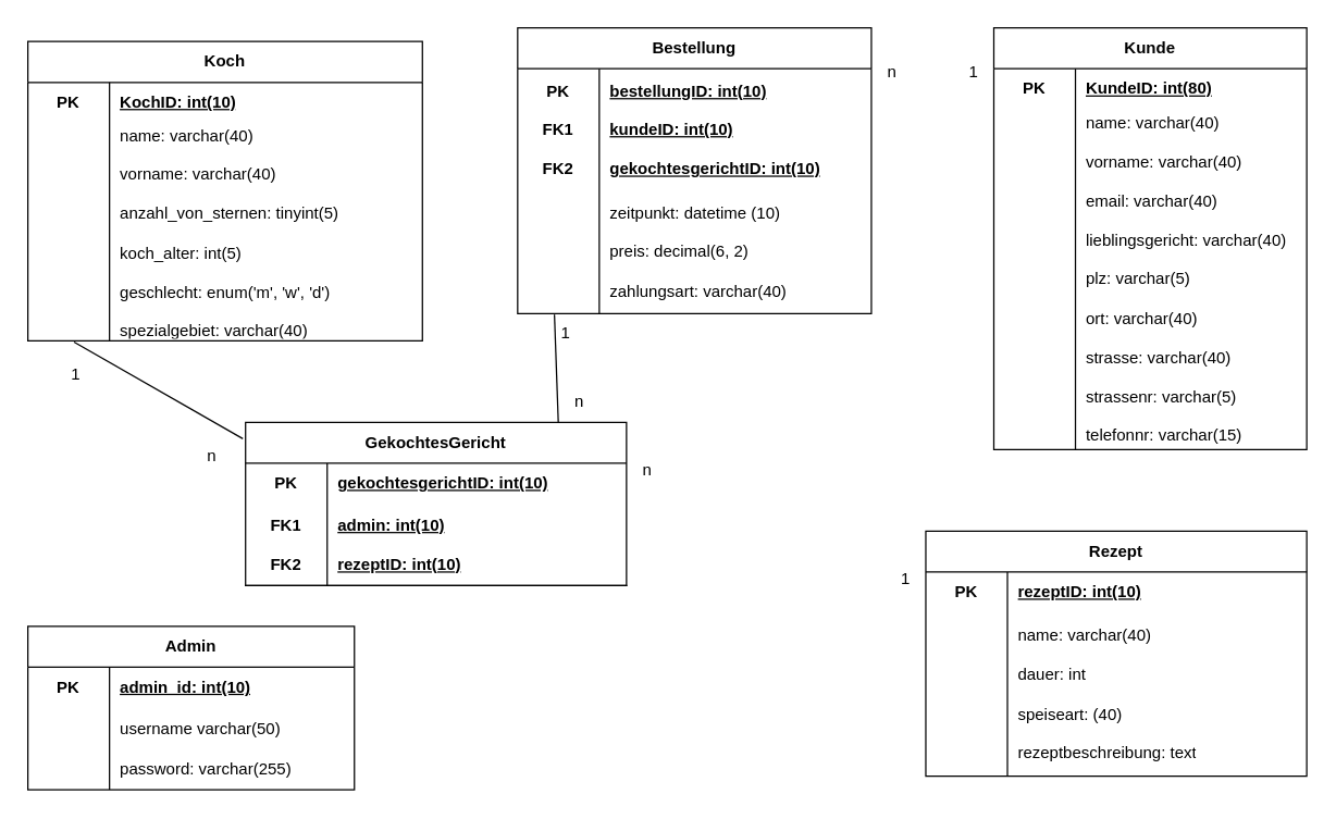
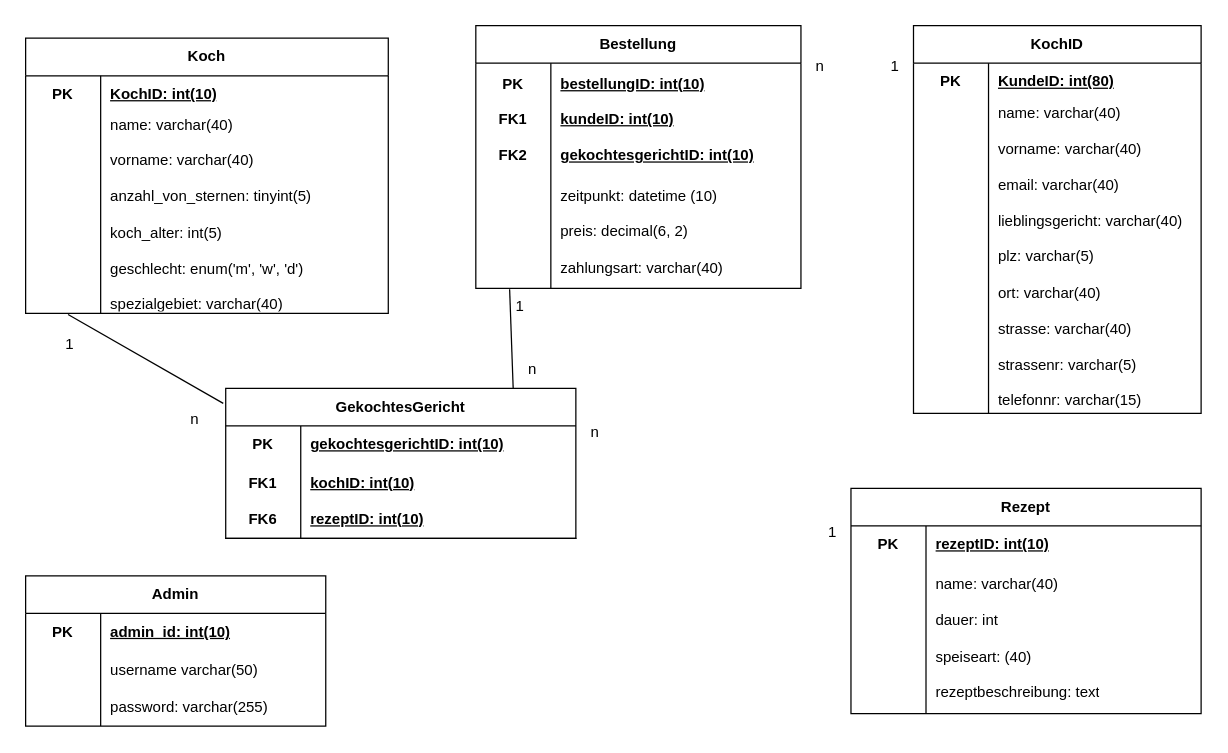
  <mxCell id="0" />
  <mxCell id="1" parent="0" />
  <mxCell id="2" value="Koch" style="shape=table;startSize=30;container=1;collapsible=1;childLayout=tableLayout;fixedRows=1;rowLines=0;fontStyle=1;align=center;resizeLast=1;html=1;whiteSpace=wrap;" parent="1" vertex="1"><mxGeometry x="20" y="30" width="290" height="220" as="geometry" /></mxCell>
  <mxCell id="3" value="" style="shape=tableRow;horizontal=0;startSize=0;swimlaneHead=0;swimlaneBody=0;fillColor=none;collapsible=0;dropTarget=0;points=[[0,0.5],[1,0.5]];portConstraint=eastwest;top=0;left=0;right=0;bottom=0;html=1;" parent="2" vertex="1"><mxGeometry y="30" width="290" height="30" as="geometry" /></mxCell>
  <mxCell id="4" value="PK" style="shape=partialRectangle;connectable=0;fillColor=none;top=0;left=0;bottom=0;right=0;fontStyle=1;overflow=hidden;html=1;whiteSpace=wrap;" parent="3" vertex="1"><mxGeometry width="60" height="30" as="geometry"><mxRectangle width="60" height="30" as="alternateBounds" /></mxGeometry></mxCell>
  <mxCell id="5" value="KochID: int(10)" style="shape=partialRectangle;connectable=0;fillColor=none;top=0;left=0;bottom=0;right=0;align=left;spacingLeft=6;fontStyle=5;overflow=hidden;html=1;whiteSpace=wrap;" parent="3" vertex="1"><mxGeometry x="60" width="230" height="30" as="geometry"><mxRectangle width="230" height="30" as="alternateBounds" /></mxGeometry></mxCell>
  <mxCell id="6" value="" style="shape=tableRow;horizontal=0;startSize=0;swimlaneHead=0;swimlaneBody=0;fillColor=none;collapsible=0;dropTarget=0;points=[[0,0.5],[1,0.5]];portConstraint=eastwest;top=0;left=0;right=0;bottom=0;html=1;" parent="2" vertex="1"><mxGeometry y="60" width="290" height="160" as="geometry" /></mxCell>
  <mxCell id="7" value="" style="shape=partialRectangle;connectable=0;fillColor=none;top=0;left=0;bottom=0;right=0;editable=1;overflow=hidden;html=1;whiteSpace=wrap;" parent="6" vertex="1"><mxGeometry width="60" height="160" as="geometry"><mxRectangle width="60" height="160" as="alternateBounds" /></mxGeometry></mxCell>
  <mxCell id="8" value="name: varchar(40)&lt;div&gt;&lt;br&gt;&lt;/div&gt;&lt;div&gt;vorname: varchar(40)&lt;/div&gt;&lt;div&gt;&lt;br&gt;&lt;/div&gt;&lt;div&gt;anzahl_von_sternen: tinyint(5)&lt;/div&gt;&lt;div&gt;&lt;br&gt;&lt;/div&gt;&lt;div&gt;koch_alter: int(5)&lt;/div&gt;&lt;div&gt;&lt;br&gt;&lt;/div&gt;&lt;div&gt;geschlecht: enum('m', 'w', 'd')&lt;/div&gt;&lt;div&gt;&lt;br&gt;&lt;/div&gt;&lt;div&gt;spezialgebiet: varchar(40)&lt;/div&gt;" style="shape=partialRectangle;connectable=0;fillColor=none;top=0;left=0;bottom=0;right=0;align=left;spacingLeft=6;overflow=hidden;html=1;whiteSpace=wrap;" parent="6" vertex="1"><mxGeometry x="60" width="230" height="160" as="geometry"><mxRectangle width="230" height="160" as="alternateBounds" /></mxGeometry></mxCell>
- <mxCell id="9" value="Kunde" style="shape=table;startSize=30;container=1;collapsible=1;childLayout=tableLayout;fixedRows=1;rowLines=0;fontStyle=1;align=center;resizeLast=1;html=1;whiteSpace=wrap;" parent="1" vertex="1"><mxGeometry x="730" y="20" width="230" height="310" as="geometry" /></mxCell>
+ <mxCell id="9" value="KochID" style="shape=table;startSize=30;container=1;collapsible=1;childLayout=tableLayout;fixedRows=1;rowLines=0;fontStyle=1;align=center;resizeLast=1;html=1;whiteSpace=wrap;" parent="1" vertex="1"><mxGeometry x="730" y="20" width="230" height="310" as="geometry" /></mxCell>
  <mxCell id="10" value="" style="shape=tableRow;horizontal=0;startSize=0;swimlaneHead=0;swimlaneBody=0;fillColor=none;collapsible=0;dropTarget=0;points=[[0,0.5],[1,0.5]];portConstraint=eastwest;top=0;left=0;right=0;bottom=0;html=1;" parent="9" vertex="1"><mxGeometry y="30" width="230" height="30" as="geometry" /></mxCell>
  <mxCell id="11" value="PK" style="shape=partialRectangle;connectable=0;fillColor=none;top=0;left=0;bottom=0;right=0;fontStyle=1;overflow=hidden;html=1;whiteSpace=wrap;" parent="10" vertex="1"><mxGeometry width="60" height="30" as="geometry"><mxRectangle width="60" height="30" as="alternateBounds" /></mxGeometry></mxCell>
  <mxCell id="12" value="KundeID: int(80)" style="shape=partialRectangle;connectable=0;fillColor=none;top=0;left=0;bottom=0;right=0;align=left;spacingLeft=6;fontStyle=5;overflow=hidden;html=1;whiteSpace=wrap;" parent="10" vertex="1"><mxGeometry x="60" width="170" height="30" as="geometry"><mxRectangle width="170" height="30" as="alternateBounds" /></mxGeometry></mxCell>
  <mxCell id="13" value="" style="shape=tableRow;horizontal=0;startSize=0;swimlaneHead=0;swimlaneBody=0;fillColor=none;collapsible=0;dropTarget=0;points=[[0,0.5],[1,0.5]];portConstraint=eastwest;top=0;left=0;right=0;bottom=0;html=1;" parent="9" vertex="1"><mxGeometry y="60" width="230" height="250" as="geometry" /></mxCell>
  <mxCell id="14" value="" style="shape=partialRectangle;connectable=0;fillColor=none;top=0;left=0;bottom=0;right=0;editable=1;overflow=hidden;html=1;whiteSpace=wrap;" parent="13" vertex="1"><mxGeometry width="60" height="250" as="geometry"><mxRectangle width="60" height="250" as="alternateBounds" /></mxGeometry></mxCell>
  <mxCell id="15" value="name: varchar(40)&lt;div&gt;&lt;br&gt;&lt;/div&gt;&lt;div&gt;vorname: varchar(40)&lt;/div&gt;&lt;div&gt;&lt;br&gt;&lt;/div&gt;&lt;div&gt;email: varchar(40)&lt;/div&gt;&lt;div&gt;&lt;br&gt;&lt;/div&gt;&lt;div&gt;lieblingsgericht: varchar(40)&lt;/div&gt;&lt;div&gt;&lt;br&gt;&lt;/div&gt;&lt;div&gt;plz: varchar(5)&lt;/div&gt;&lt;div&gt;&lt;br&gt;&lt;/div&gt;&lt;div&gt;ort: varchar(40)&lt;/div&gt;&lt;div&gt;&lt;br&gt;&lt;/div&gt;&lt;div&gt;strasse: varchar(40)&lt;/div&gt;&lt;div&gt;&lt;br&gt;&lt;/div&gt;&lt;div&gt;strassenr: varchar(5)&lt;/div&gt;&lt;div&gt;&lt;br&gt;&lt;/div&gt;&lt;div&gt;telefonnr: varchar(15)&lt;/div&gt;" style="shape=partialRectangle;connectable=0;fillColor=none;top=0;left=0;bottom=0;right=0;align=left;spacingLeft=6;overflow=hidden;html=1;whiteSpace=wrap;" parent="13" vertex="1"><mxGeometry x="60" width="170" height="250" as="geometry"><mxRectangle width="170" height="250" as="alternateBounds" /></mxGeometry></mxCell>
  <mxCell id="16" value="Rezept" style="shape=table;startSize=30;container=1;collapsible=1;childLayout=tableLayout;fixedRows=1;rowLines=0;fontStyle=1;align=center;resizeLast=1;html=1;whiteSpace=wrap;" parent="1" vertex="1"><mxGeometry x="680" y="390" width="280" height="180" as="geometry" /></mxCell>
  <mxCell id="17" value="" style="shape=tableRow;horizontal=0;startSize=0;swimlaneHead=0;swimlaneBody=0;fillColor=none;collapsible=0;dropTarget=0;points=[[0,0.5],[1,0.5]];portConstraint=eastwest;top=0;left=0;right=0;bottom=0;html=1;" parent="16" vertex="1"><mxGeometry y="30" width="280" height="30" as="geometry" /></mxCell>
  <mxCell id="18" value="PK" style="shape=partialRectangle;connectable=0;fillColor=none;top=0;left=0;bottom=0;right=0;fontStyle=1;overflow=hidden;html=1;whiteSpace=wrap;" parent="17" vertex="1"><mxGeometry width="60" height="30" as="geometry"><mxRectangle width="60" height="30" as="alternateBounds" /></mxGeometry></mxCell>
  <mxCell id="19" value="rezeptID: int(10)" style="shape=partialRectangle;connectable=0;fillColor=none;top=0;left=0;bottom=0;right=0;align=left;spacingLeft=6;fontStyle=5;overflow=hidden;html=1;whiteSpace=wrap;" parent="17" vertex="1"><mxGeometry x="60" width="220" height="30" as="geometry"><mxRectangle width="220" height="30" as="alternateBounds" /></mxGeometry></mxCell>
  <mxCell id="20" value="" style="shape=tableRow;horizontal=0;startSize=0;swimlaneHead=0;swimlaneBody=0;fillColor=none;collapsible=0;dropTarget=0;points=[[0,0.5],[1,0.5]];portConstraint=eastwest;top=0;left=0;right=0;bottom=0;html=1;" parent="16" vertex="1"><mxGeometry y="60" width="280" height="120" as="geometry" /></mxCell>
  <mxCell id="21" value="" style="shape=partialRectangle;connectable=0;fillColor=none;top=0;left=0;bottom=0;right=0;editable=1;overflow=hidden;html=1;whiteSpace=wrap;" parent="20" vertex="1"><mxGeometry width="60" height="120" as="geometry"><mxRectangle width="60" height="120" as="alternateBounds" /></mxGeometry></mxCell>
  <mxCell id="22" value="name: varchar(40)&lt;div&gt;&lt;br&gt;&lt;/div&gt;&lt;div&gt;dauer: int&lt;/div&gt;&lt;div&gt;&lt;br&gt;&lt;/div&gt;&lt;div&gt;speiseart: (40)&lt;/div&gt;&lt;div&gt;&lt;br&gt;&lt;/div&gt;&lt;div&gt;rezeptbeschreibung: text&lt;/div&gt;" style="shape=partialRectangle;connectable=0;fillColor=none;top=0;left=0;bottom=0;right=0;align=left;spacingLeft=6;overflow=hidden;html=1;whiteSpace=wrap;" parent="20" vertex="1"><mxGeometry x="60" width="220" height="120" as="geometry"><mxRectangle width="220" height="120" as="alternateBounds" /></mxGeometry></mxCell>
  <mxCell id="23" value="GekochtesGericht" style="shape=table;startSize=30;container=1;collapsible=1;childLayout=tableLayout;fixedRows=1;rowLines=0;fontStyle=1;align=center;resizeLast=1;html=1;whiteSpace=wrap;" parent="1" vertex="1"><mxGeometry x="180" y="310" width="280" height="120" as="geometry" /></mxCell>
  <mxCell id="24" value="" style="shape=tableRow;horizontal=0;startSize=0;swimlaneHead=0;swimlaneBody=0;fillColor=none;collapsible=0;dropTarget=0;points=[[0,0.5],[1,0.5]];portConstraint=eastwest;top=0;left=0;right=0;bottom=0;html=1;" parent="23" vertex="1"><mxGeometry y="30" width="280" height="30" as="geometry" /></mxCell>
  <mxCell id="25" value="PK" style="shape=partialRectangle;connectable=0;fillColor=none;top=0;left=0;bottom=0;right=0;fontStyle=1;overflow=hidden;html=1;whiteSpace=wrap;" parent="24" vertex="1"><mxGeometry width="60" height="30" as="geometry"><mxRectangle width="60" height="30" as="alternateBounds" /></mxGeometry></mxCell>
  <mxCell id="26" value="gekochtesgerichtID: int(10)" style="shape=partialRectangle;connectable=0;fillColor=none;top=0;left=0;bottom=0;right=0;align=left;spacingLeft=6;fontStyle=5;overflow=hidden;html=1;whiteSpace=wrap;" parent="24" vertex="1"><mxGeometry x="60" width="220" height="30" as="geometry"><mxRectangle width="220" height="30" as="alternateBounds" /></mxGeometry></mxCell>
  <mxCell id="27" value="" style="shape=tableRow;horizontal=0;startSize=0;swimlaneHead=0;swimlaneBody=0;fillColor=none;collapsible=0;dropTarget=0;points=[[0,0.5],[1,0.5]];portConstraint=eastwest;top=0;left=0;right=0;bottom=1;html=1;" parent="23" vertex="1"><mxGeometry y="60" width="280" height="60" as="geometry" /></mxCell>
- <mxCell id="28" value="FK1&lt;div&gt;&lt;br&gt;&lt;/div&gt;&lt;div&gt;FK2&lt;/div&gt;" style="shape=partialRectangle;connectable=0;fillColor=none;top=0;left=0;bottom=0;right=0;fontStyle=1;overflow=hidden;html=1;whiteSpace=wrap;" parent="27" vertex="1"><mxGeometry width="60" height="60" as="geometry"><mxRectangle width="60" height="60" as="alternateBounds" /></mxGeometry></mxCell>
- <mxCell id="29" value="admin: int(10)&lt;div&gt;&lt;br&gt;&lt;/div&gt;&lt;div&gt;rezeptID: int(10)&lt;/div&gt;" style="shape=partialRectangle;connectable=0;fillColor=none;top=0;left=0;bottom=0;right=0;align=left;spacingLeft=6;fontStyle=5;overflow=hidden;html=1;whiteSpace=wrap;" parent="27" vertex="1"><mxGeometry x="60" width="220" height="60" as="geometry"><mxRectangle width="220" height="60" as="alternateBounds" /></mxGeometry></mxCell>
+ <mxCell id="28" value="FK1&lt;div&gt;&lt;br&gt;&lt;/div&gt;&lt;div&gt;FK6&lt;/div&gt;" style="shape=partialRectangle;connectable=0;fillColor=none;top=0;left=0;bottom=0;right=0;fontStyle=1;overflow=hidden;html=1;whiteSpace=wrap;" parent="27" vertex="1"><mxGeometry width="60" height="60" as="geometry"><mxRectangle width="60" height="60" as="alternateBounds" /></mxGeometry></mxCell>
+ <mxCell id="29" value="kochID: int(10)&lt;div&gt;&lt;br&gt;&lt;/div&gt;&lt;div&gt;rezeptID: int(10)&lt;/div&gt;" style="shape=partialRectangle;connectable=0;fillColor=none;top=0;left=0;bottom=0;right=0;align=left;spacingLeft=6;fontStyle=5;overflow=hidden;html=1;whiteSpace=wrap;" parent="27" vertex="1"><mxGeometry x="60" width="220" height="60" as="geometry"><mxRectangle width="220" height="60" as="alternateBounds" /></mxGeometry></mxCell>
  <mxCell id="30" value="Bestellung" style="shape=table;startSize=30;container=1;collapsible=1;childLayout=tableLayout;fixedRows=1;rowLines=0;fontStyle=1;align=center;resizeLast=1;html=1;whiteSpace=wrap;" parent="1" vertex="1"><mxGeometry x="380" y="20" width="260" height="210" as="geometry" /></mxCell>
  <mxCell id="31" value="" style="shape=tableRow;horizontal=0;startSize=0;swimlaneHead=0;swimlaneBody=0;fillColor=none;collapsible=0;dropTarget=0;points=[[0,0.5],[1,0.5]];portConstraint=eastwest;top=0;left=0;right=0;bottom=0;html=1;" parent="30" vertex="1"><mxGeometry y="30" width="260" height="90" as="geometry" /></mxCell>
  <mxCell id="32" value="PK&lt;div&gt;&lt;br&gt;&lt;/div&gt;&lt;div&gt;FK1&lt;/div&gt;&lt;div&gt;&lt;br&gt;&lt;/div&gt;&lt;div&gt;FK2&lt;/div&gt;" style="shape=partialRectangle;connectable=0;fillColor=none;top=0;left=0;bottom=0;right=0;fontStyle=1;overflow=hidden;html=1;whiteSpace=wrap;" parent="31" vertex="1"><mxGeometry width="60" height="90" as="geometry"><mxRectangle width="60" height="90" as="alternateBounds" /></mxGeometry></mxCell>
  <mxCell id="33" value="bestellungID: int(10)&lt;div&gt;&lt;br&gt;&lt;/div&gt;&lt;div&gt;kundeID: int(10)&lt;/div&gt;&lt;div&gt;&lt;br&gt;&lt;/div&gt;&lt;div&gt;gekochtesgerichtID: int(10)&lt;/div&gt;" style="shape=partialRectangle;connectable=0;fillColor=none;top=0;left=0;bottom=0;right=0;align=left;spacingLeft=6;fontStyle=5;overflow=hidden;html=1;whiteSpace=wrap;" parent="31" vertex="1"><mxGeometry x="60" width="200" height="90" as="geometry"><mxRectangle width="200" height="90" as="alternateBounds" /></mxGeometry></mxCell>
  <mxCell id="34" value="" style="shape=tableRow;horizontal=0;startSize=0;swimlaneHead=0;swimlaneBody=0;fillColor=none;collapsible=0;dropTarget=0;points=[[0,0.5],[1,0.5]];portConstraint=eastwest;top=0;left=0;right=0;bottom=0;html=1;" parent="30" vertex="1"><mxGeometry y="120" width="260" height="90" as="geometry" /></mxCell>
  <mxCell id="35" value="" style="shape=partialRectangle;connectable=0;fillColor=none;top=0;left=0;bottom=0;right=0;editable=1;overflow=hidden;html=1;whiteSpace=wrap;" parent="34" vertex="1"><mxGeometry width="60" height="90" as="geometry"><mxRectangle width="60" height="90" as="alternateBounds" /></mxGeometry></mxCell>
  <mxCell id="36" value="zeitpunkt: datetime (10)&lt;div&gt;&lt;br&gt;&lt;/div&gt;&lt;div&gt;preis: decimal(6, 2)&lt;/div&gt;&lt;div&gt;&lt;br&gt;&lt;/div&gt;&lt;div&gt;zahlungsart: varchar(40)&lt;/div&gt;" style="shape=partialRectangle;connectable=0;fillColor=none;top=0;left=0;bottom=0;right=0;align=left;spacingLeft=6;overflow=hidden;html=1;whiteSpace=wrap;" parent="34" vertex="1"><mxGeometry x="60" width="200" height="90" as="geometry"><mxRectangle width="200" height="90" as="alternateBounds" /></mxGeometry></mxCell>
  <mxCell id="37" value="n" style="text;html=1;align=center;verticalAlign=middle;resizable=0;points=[];autosize=1;strokeColor=none;fillColor=none;" parent="1" vertex="1"><mxGeometry x="460" y="330" width="30" height="30" as="geometry" /></mxCell>
  <mxCell id="38" value="1" style="text;html=1;align=center;verticalAlign=middle;resizable=0;points=[];autosize=1;strokeColor=none;fillColor=none;" parent="1" vertex="1"><mxGeometry x="650" y="410" width="30" height="30" as="geometry" /></mxCell>
  <mxCell id="39" value="" style="endArrow=none;html=1;rounded=0;entryX=0.117;entryY=1.006;entryDx=0;entryDy=0;entryPerimeter=0;exitX=-0.007;exitY=0.1;exitDx=0;exitDy=0;exitPerimeter=0;" parent="1" source="23" target="6" edge="1"><mxGeometry width="50" height="50" relative="1" as="geometry"><mxPoint x="0" y="350" as="sourcePoint" /><mxPoint x="50" y="300" as="targetPoint" /></mxGeometry></mxCell>
  <mxCell id="40" value="1" style="text;html=1;align=center;verticalAlign=middle;resizable=0;points=[];autosize=1;strokeColor=none;fillColor=none;" parent="1" vertex="1"><mxGeometry x="40" y="260" width="30" height="30" as="geometry" /></mxCell>
  <mxCell id="41" value="n" style="text;html=1;align=center;verticalAlign=middle;resizable=0;points=[];autosize=1;strokeColor=none;fillColor=none;" parent="1" vertex="1"><mxGeometry x="140" y="320" width="30" height="30" as="geometry" /></mxCell>
  <mxCell id="42" value="" style="endArrow=none;html=1;rounded=0;entryX=0.104;entryY=1.008;entryDx=0;entryDy=0;entryPerimeter=0;exitX=0.821;exitY=0;exitDx=0;exitDy=0;exitPerimeter=0;" parent="1" source="23" target="34" edge="1"><mxGeometry width="50" height="50" relative="1" as="geometry"><mxPoint x="350" y="360" as="sourcePoint" /><mxPoint x="400" y="310" as="targetPoint" /></mxGeometry></mxCell>
  <mxCell id="43" value="n" style="text;html=1;align=center;verticalAlign=middle;resizable=0;points=[];autosize=1;strokeColor=none;fillColor=none;" parent="1" vertex="1"><mxGeometry x="410" y="280" width="30" height="30" as="geometry" /></mxCell>
  <mxCell id="44" value="1" style="text;html=1;align=center;verticalAlign=middle;resizable=0;points=[];autosize=1;strokeColor=none;fillColor=none;" parent="1" vertex="1"><mxGeometry x="400" y="230" width="30" height="30" as="geometry" /></mxCell>
  <mxCell id="45" value="n" style="text;html=1;align=center;verticalAlign=middle;resizable=0;points=[];autosize=1;strokeColor=none;fillColor=none;" parent="1" vertex="1"><mxGeometry x="640" y="38" width="30" height="30" as="geometry" /></mxCell>
  <mxCell id="46" value="1" style="text;html=1;align=center;verticalAlign=middle;resizable=0;points=[];autosize=1;strokeColor=none;fillColor=none;" parent="1" vertex="1"><mxGeometry x="700" y="38" width="30" height="30" as="geometry" /></mxCell>
  <mxCell id="47" value="Admin" style="shape=table;startSize=30;container=1;collapsible=1;childLayout=tableLayout;fixedRows=1;rowLines=0;fontStyle=1;align=center;resizeLast=1;html=1;whiteSpace=wrap;" parent="1" vertex="1"><mxGeometry x="20" y="460" width="240" height="120" as="geometry" /></mxCell>
  <mxCell id="48" value="" style="shape=tableRow;horizontal=0;startSize=0;swimlaneHead=0;swimlaneBody=0;fillColor=none;collapsible=0;dropTarget=0;points=[[0,0.5],[1,0.5]];portConstraint=eastwest;top=0;left=0;right=0;bottom=0;html=1;" parent="47" vertex="1"><mxGeometry y="30" width="240" height="30" as="geometry" /></mxCell>
  <mxCell id="49" value="PK" style="shape=partialRectangle;connectable=0;fillColor=none;top=0;left=0;bottom=0;right=0;fontStyle=1;overflow=hidden;html=1;whiteSpace=wrap;" parent="48" vertex="1"><mxGeometry width="60" height="30" as="geometry"><mxRectangle width="60" height="30" as="alternateBounds" /></mxGeometry></mxCell>
  <mxCell id="50" value="admin_id: int(10)" style="shape=partialRectangle;connectable=0;fillColor=none;top=0;left=0;bottom=0;right=0;align=left;spacingLeft=6;fontStyle=5;overflow=hidden;html=1;whiteSpace=wrap;" parent="48" vertex="1"><mxGeometry x="60" width="180" height="30" as="geometry"><mxRectangle width="180" height="30" as="alternateBounds" /></mxGeometry></mxCell>
  <mxCell id="51" value="" style="shape=tableRow;horizontal=0;startSize=0;swimlaneHead=0;swimlaneBody=0;fillColor=none;collapsible=0;dropTarget=0;points=[[0,0.5],[1,0.5]];portConstraint=eastwest;top=0;left=0;right=0;bottom=0;html=1;" parent="47" vertex="1"><mxGeometry y="60" width="240" height="60" as="geometry" /></mxCell>
  <mxCell id="52" value="" style="shape=partialRectangle;connectable=0;fillColor=none;top=0;left=0;bottom=0;right=0;editable=1;overflow=hidden;html=1;whiteSpace=wrap;" parent="51" vertex="1"><mxGeometry width="60" height="60" as="geometry"><mxRectangle width="60" height="60" as="alternateBounds" /></mxGeometry></mxCell>
  <mxCell id="53" value="username varchar(50)&lt;div&gt;&lt;br&gt;&lt;/div&gt;&lt;div&gt;password: varchar(255)&lt;/div&gt;" style="shape=partialRectangle;connectable=0;fillColor=none;top=0;left=0;bottom=0;right=0;align=left;spacingLeft=6;overflow=hidden;html=1;whiteSpace=wrap;" parent="51" vertex="1"><mxGeometry x="60" width="180" height="60" as="geometry"><mxRectangle width="180" height="60" as="alternateBounds" /></mxGeometry></mxCell>
